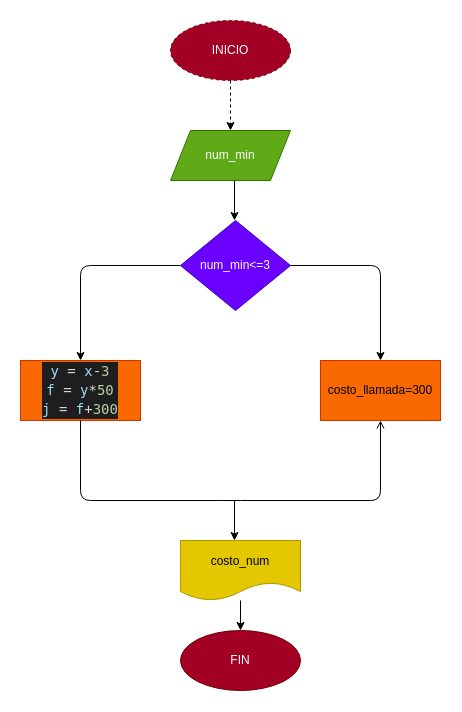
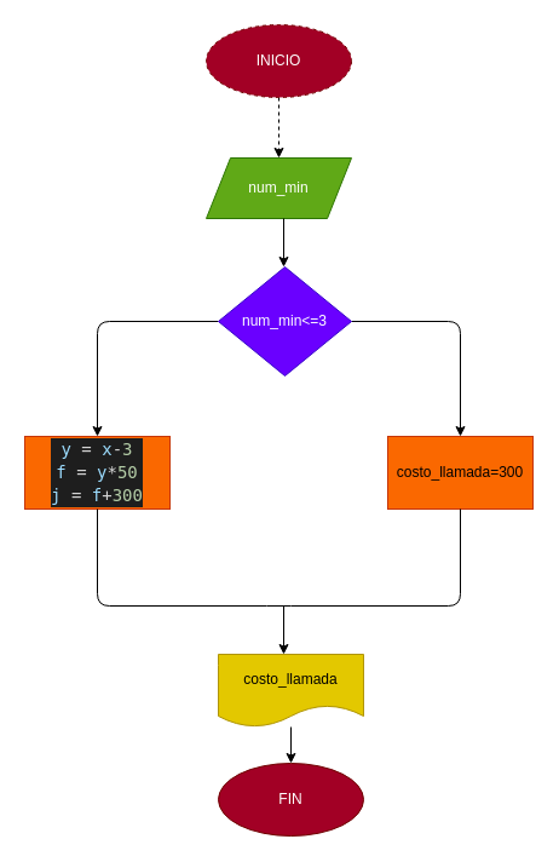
  <mxCell id="0" />
  <mxCell id="1" parent="0" />
  <mxCell id="2" style="edgeStyle=none;html=1;entryX=0.5;entryY=0;entryDx=0;entryDy=0;dashed=1;" edge="1" parent="1" source="3" target="4"><mxGeometry relative="1" as="geometry"><mxPoint x="230" y="30" as="targetPoint" /><Array as="points" /></mxGeometry></mxCell>
  <mxCell id="3" value="INICIO" style="ellipse;whiteSpace=wrap;html=1;fillColor=#a20025;fontColor=#ffffff;strokeColor=#6F0000;dashed=1;" vertex="1" parent="1"><mxGeometry x="170" y="20" width="120" height="60" as="geometry" /></mxCell>
  <mxCell id="4" value="num_min" style="shape=parallelogram;perimeter=parallelogramPerimeter;whiteSpace=wrap;html=1;fixedSize=1;fillColor=#60a917;fontColor=#ffffff;strokeColor=#2D7600;" vertex="1" parent="1"><mxGeometry x="170" y="130" width="120" height="50" as="geometry" /></mxCell>
  <mxCell id="5" style="edgeStyle=none;html=1;" edge="1" parent="1"><mxGeometry relative="1" as="geometry"><mxPoint x="234" y="220" as="targetPoint" /><mxPoint x="234" y="180" as="sourcePoint" /></mxGeometry></mxCell>
  <mxCell id="6" style="edgeStyle=none;html=1;" edge="1" parent="1" source="8"><mxGeometry relative="1" as="geometry"><mxPoint x="380" y="360" as="targetPoint" /><Array as="points"><mxPoint x="380" y="265" /></Array></mxGeometry></mxCell>
  <mxCell id="7" style="edgeStyle=none;html=1;" edge="1" parent="1" source="8"><mxGeometry relative="1" as="geometry"><mxPoint x="80" y="360" as="targetPoint" /><Array as="points"><mxPoint x="80" y="265" /></Array></mxGeometry></mxCell>
  <mxCell id="8" value="num_min&amp;lt;=3" style="rhombus;whiteSpace=wrap;html=1;fillColor=#6a00ff;fontColor=#ffffff;strokeColor=#3700CC;" vertex="1" parent="1"><mxGeometry x="180" y="220" width="110" height="90" as="geometry" /></mxCell>
  <mxCell id="9" value="costo_llamada=300" style="rounded=0;whiteSpace=wrap;html=1;fillColor=#fa6800;fontColor=#000000;strokeColor=#C73500;" vertex="1" parent="1"><mxGeometry x="320" y="360" width="120" height="60" as="geometry" /></mxCell>
  <mxCell id="10" value="&lt;div style=&quot;color: rgb(212, 212, 212); background-color: rgb(30, 30, 30); font-family: &amp;quot;Droid Sans Mono&amp;quot;, &amp;quot;monospace&amp;quot;, monospace; font-size: 14px; line-height: 19px;&quot;&gt;&lt;div&gt;&lt;span style=&quot;color: #9cdcfe;&quot;&gt;y&lt;/span&gt; = &lt;span style=&quot;color: #9cdcfe;&quot;&gt;x&lt;/span&gt;-&lt;span style=&quot;color: #b5cea8;&quot;&gt;3&lt;/span&gt;&lt;/div&gt;&lt;div&gt;    &lt;span style=&quot;color: #9cdcfe;&quot;&gt;f&lt;/span&gt; = &lt;span style=&quot;color: #9cdcfe;&quot;&gt;y&lt;/span&gt;*&lt;span style=&quot;color: #b5cea8;&quot;&gt;50&lt;/span&gt;&lt;/div&gt;&lt;div&gt;    &lt;span style=&quot;color: #9cdcfe;&quot;&gt;j&lt;/span&gt; = &lt;span style=&quot;color: #9cdcfe;&quot;&gt;f&lt;/span&gt;+&lt;span style=&quot;color: #b5cea8;&quot;&gt;300&lt;/span&gt;&lt;/div&gt;&lt;/div&gt;" style="rounded=0;whiteSpace=wrap;html=1;fillColor=#fa6800;fontColor=#000000;strokeColor=#C73500;" vertex="1" parent="1"><mxGeometry x="20" y="360" width="120" height="60" as="geometry" /></mxCell>
- <mxCell id="11" value="" style="endArrow=open;html=1;exitX=0.5;exitY=1;exitDx=0;exitDy=0;entryX=0.5;entryY=1;entryDx=0;entryDy=0;" edge="1" parent="1" source="10" target="9"><mxGeometry width="50" height="50" relative="1" as="geometry"><mxPoint x="210" y="310" as="sourcePoint" /><mxPoint x="260" y="260" as="targetPoint" /><Array as="points"><mxPoint x="80" y="500" /><mxPoint x="230" y="500" /><mxPoint x="380" y="500" /></Array></mxGeometry></mxCell>
+ <mxCell id="11" value="" style="endArrow=none;html=1;exitX=0.5;exitY=1;exitDx=0;exitDy=0;entryX=0.5;entryY=1;entryDx=0;entryDy=0;" edge="1" parent="1" source="10" target="9"><mxGeometry width="50" height="50" relative="1" as="geometry"><mxPoint x="210" y="310" as="sourcePoint" /><mxPoint x="260" y="260" as="targetPoint" /><Array as="points"><mxPoint x="80" y="500" /><mxPoint x="230" y="500" /><mxPoint x="380" y="500" /></Array></mxGeometry></mxCell>
  <mxCell id="12" value="" style="endArrow=classic;html=1;" edge="1" parent="1"><mxGeometry width="50" height="50" relative="1" as="geometry"><mxPoint x="234" y="500" as="sourcePoint" /><mxPoint x="234" y="540" as="targetPoint" /></mxGeometry></mxCell>
  <mxCell id="13" style="edgeStyle=none;html=1;" edge="1" parent="1" source="14"><mxGeometry relative="1" as="geometry"><mxPoint x="240" y="630" as="targetPoint" /></mxGeometry></mxCell>
- <mxCell id="14" value="costo_num" style="shape=document;whiteSpace=wrap;html=1;boundedLbl=1;fillColor=#e3c800;fontColor=#000000;strokeColor=#B09500;" vertex="1" parent="1"><mxGeometry x="180" y="540" width="120" height="60" as="geometry" /></mxCell>
+ <mxCell id="14" value="costo_llamada" style="shape=document;whiteSpace=wrap;html=1;boundedLbl=1;fillColor=#e3c800;fontColor=#000000;strokeColor=#B09500;" vertex="1" parent="1"><mxGeometry x="180" y="540" width="120" height="60" as="geometry" /></mxCell>
  <mxCell id="15" value="FIN" style="ellipse;whiteSpace=wrap;html=1;fillColor=#a20025;fontColor=#ffffff;strokeColor=#6F0000;" vertex="1" parent="1"><mxGeometry x="180" y="630" width="120" height="60" as="geometry" /></mxCell>
